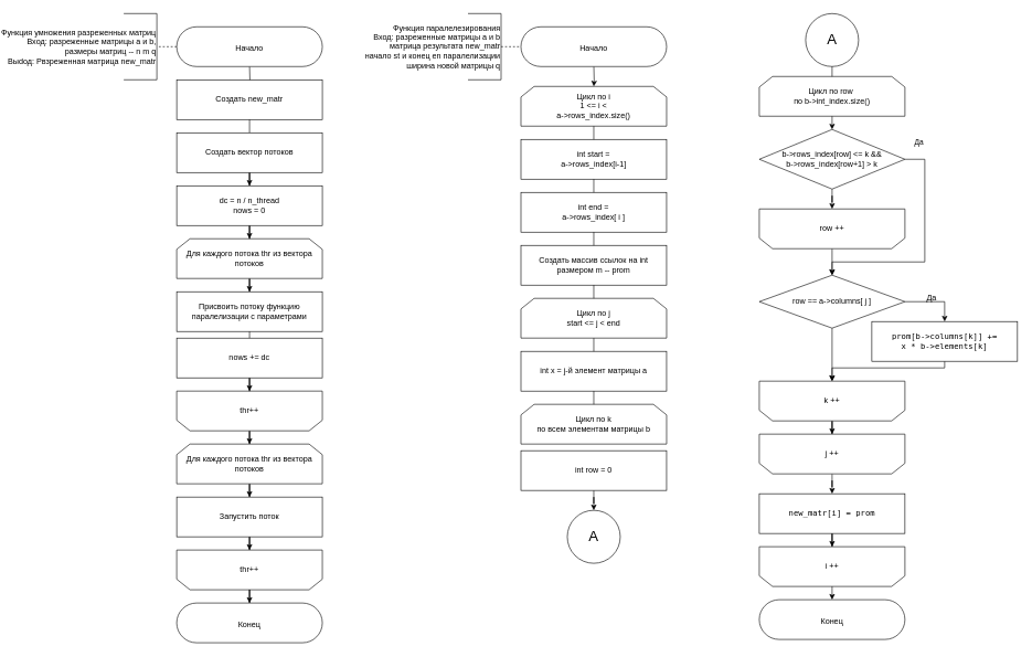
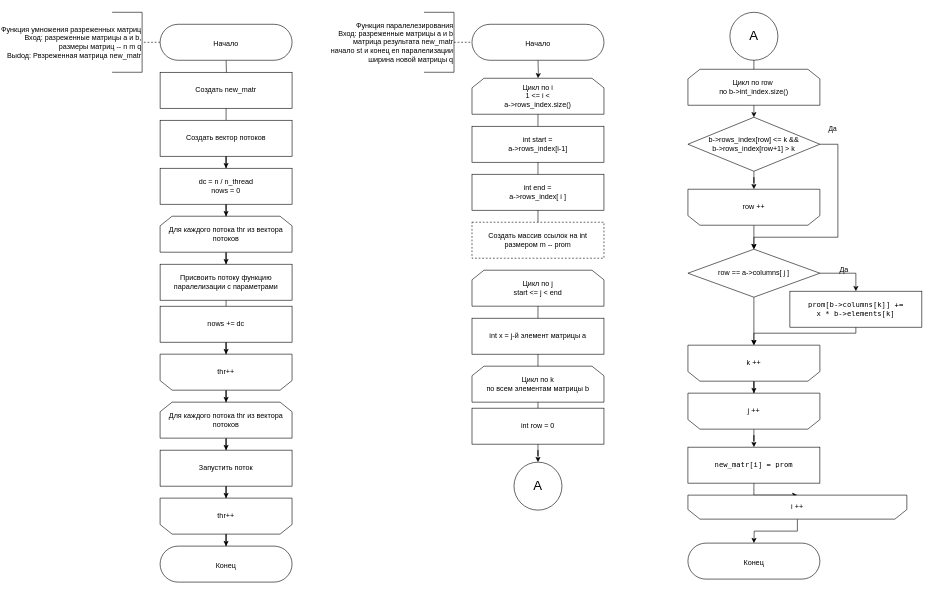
  <mxCell id="0" />
  <mxCell id="1" parent="0" />
  <mxCell id="2" style="edgeStyle=orthogonalEdgeStyle;rounded=0;orthogonalLoop=1;jettySize=auto;html=1;fontSize=12;fontColor=#000000;" parent="1" target="3" edge="1"><mxGeometry relative="1" as="geometry"><mxPoint x="210.067" y="100" as="sourcePoint" /></mxGeometry></mxCell>
  <mxCell id="3" value="Создать new_matr" style="rounded=0;whiteSpace=wrap;html=1;strokeWidth=1;" parent="1" vertex="1"><mxGeometry x="100" y="120" width="220" height="60" as="geometry" /></mxCell>
  <mxCell id="4" value="" style="endArrow=none;html=1;rounded=0;fontSize=12;fontColor=#000000;entryX=0.5;entryY=1;entryDx=0;entryDy=0;exitX=0.5;exitY=0;exitDx=0;exitDy=0;" parent="1" target="3" edge="1"><mxGeometry width="50" height="50" relative="1" as="geometry"><mxPoint x="210" y="200" as="sourcePoint" /><mxPoint x="300" y="430" as="targetPoint" /></mxGeometry></mxCell>
  <mxCell id="5" value="Цикл по i&lt;br&gt;1 &amp;lt;= i &amp;lt; &lt;br&gt;a-&amp;gt;rows_index.size()" style="shape=loopLimit;whiteSpace=wrap;html=1;shadow=0;sketch=0;strokeWidth=1;gradientColor=none;" parent="1" vertex="1"><mxGeometry x="620" y="130" width="220" height="60" as="geometry" /></mxCell>
  <mxCell id="6" value="int start = &lt;br&gt;a-&amp;gt;rows_index[i-1]" style="rounded=0;whiteSpace=wrap;html=1;strokeWidth=1;" parent="1" vertex="1"><mxGeometry x="620" y="210" width="220" height="60" as="geometry" /></mxCell>
  <mxCell id="7" value="int end = &lt;br&gt;a-&amp;gt;rows_index[ i ]" style="rounded=0;whiteSpace=wrap;html=1;strokeWidth=1;" parent="1" vertex="1"><mxGeometry x="620" y="290" width="220" height="60" as="geometry" /></mxCell>
- <mxCell id="8" value="Создать массив ссылок на int размером m -- prom" style="rounded=0;whiteSpace=wrap;html=1;strokeWidth=1;" parent="1" vertex="1"><mxGeometry x="620" y="370" width="220" height="60" as="geometry" /></mxCell>
+ <mxCell id="8" value="Создать массив ссылок на int размером m -- prom" style="rounded=0;whiteSpace=wrap;html=1;strokeWidth=1;dashed=1;" parent="1" vertex="1"><mxGeometry x="620" y="370" width="220" height="60" as="geometry" /></mxCell>
  <mxCell id="9" value="Цикл по j&lt;br&gt;start &amp;lt;= j &amp;lt; end" style="shape=loopLimit;whiteSpace=wrap;html=1;shadow=0;sketch=0;strokeWidth=1;gradientColor=none;" parent="1" vertex="1"><mxGeometry x="620" y="450" width="220" height="60" as="geometry" /></mxCell>
  <mxCell id="10" value="int x = j-й элемент матрицы a" style="rounded=0;whiteSpace=wrap;html=1;strokeWidth=1;" parent="1" vertex="1"><mxGeometry x="620" y="530" width="220" height="60" as="geometry" /></mxCell>
  <mxCell id="11" value="Цикл по k&lt;br&gt;по всем элементам матрицы b" style="shape=loopLimit;whiteSpace=wrap;html=1;shadow=0;sketch=0;strokeWidth=1;gradientColor=none;" parent="1" vertex="1"><mxGeometry x="620" y="610" width="220" height="60" as="geometry" /></mxCell>
  <mxCell id="12" style="edgeStyle=orthogonalEdgeStyle;rounded=0;orthogonalLoop=1;jettySize=auto;html=1;entryX=0.5;entryY=0;entryDx=0;entryDy=0;" parent="1" source="13" target="67" edge="1"><mxGeometry relative="1" as="geometry" /></mxCell>
  <mxCell id="13" value="int row = 0" style="rounded=0;whiteSpace=wrap;html=1;strokeWidth=1;" parent="1" vertex="1"><mxGeometry x="620" y="680" width="220" height="60" as="geometry" /></mxCell>
  <mxCell id="14" value="Цикл по row&amp;nbsp;&lt;br&gt;по b-&amp;gt;int_index.size()" style="shape=loopLimit;whiteSpace=wrap;html=1;shadow=0;sketch=0;strokeWidth=1;gradientColor=none;" parent="1" vertex="1"><mxGeometry x="980" y="115" width="220" height="60" as="geometry" /></mxCell>
  <mxCell id="15" value="" style="endArrow=none;html=1;rounded=0;fontSize=12;fontColor=#000000;entryX=0.5;entryY=1;entryDx=0;entryDy=0;exitX=0.5;exitY=0;exitDx=0;exitDy=0;" parent="1" source="6" target="5" edge="1"><mxGeometry width="50" height="50" relative="1" as="geometry"><mxPoint x="770" y="330" as="sourcePoint" /><mxPoint x="820" y="280" as="targetPoint" /></mxGeometry></mxCell>
  <mxCell id="16" value="" style="endArrow=none;html=1;rounded=0;fontSize=12;fontColor=#000000;entryX=0.5;entryY=1;entryDx=0;entryDy=0;exitX=0.5;exitY=0;exitDx=0;exitDy=0;" parent="1" source="7" target="6" edge="1"><mxGeometry width="50" height="50" relative="1" as="geometry"><mxPoint x="770" y="330" as="sourcePoint" /><mxPoint x="820" y="280" as="targetPoint" /></mxGeometry></mxCell>
  <mxCell id="17" value="" style="endArrow=none;html=1;rounded=0;fontSize=12;fontColor=#000000;entryX=0.5;entryY=1;entryDx=0;entryDy=0;exitX=0.5;exitY=0;exitDx=0;exitDy=0;" parent="1" source="8" target="7" edge="1"><mxGeometry width="50" height="50" relative="1" as="geometry"><mxPoint x="770" y="570" as="sourcePoint" /><mxPoint x="820" y="520" as="targetPoint" /></mxGeometry></mxCell>
- <mxCell id="18" value="" style="endArrow=none;html=1;rounded=0;fontSize=12;fontColor=#000000;entryX=0.5;entryY=1;entryDx=0;entryDy=0;exitX=0.5;exitY=0;exitDx=0;exitDy=0;" parent="1" source="9" target="8" edge="1"><mxGeometry width="50" height="50" relative="1" as="geometry"><mxPoint x="770" y="390" as="sourcePoint" /><mxPoint x="820" y="340" as="targetPoint" /></mxGeometry></mxCell>
  <mxCell id="19" value="" style="endArrow=none;html=1;rounded=0;fontSize=12;fontColor=#000000;entryX=0.5;entryY=1;entryDx=0;entryDy=0;exitX=0.5;exitY=0;exitDx=0;exitDy=0;" parent="1" source="10" target="9" edge="1"><mxGeometry width="50" height="50" relative="1" as="geometry"><mxPoint x="770" y="390" as="sourcePoint" /><mxPoint x="820" y="340" as="targetPoint" /></mxGeometry></mxCell>
  <mxCell id="20" value="" style="endArrow=none;html=1;rounded=0;fontSize=12;fontColor=#000000;entryX=0.5;entryY=1;entryDx=0;entryDy=0;exitX=0.5;exitY=0;exitDx=0;exitDy=0;" parent="1" source="11" target="10" edge="1"><mxGeometry width="50" height="50" relative="1" as="geometry"><mxPoint x="770" y="690" as="sourcePoint" /><mxPoint x="820" y="640" as="targetPoint" /></mxGeometry></mxCell>
+ <mxCell id="21" value="" style="endArrow=none;html=1;rounded=0;fontSize=12;fontColor=#000000;entryX=0.5;entryY=1;entryDx=0;entryDy=0;" parent="1" source="13" target="11" edge="1"><mxGeometry width="50" height="50" relative="1" as="geometry"><mxPoint x="770" y="690" as="sourcePoint" /><mxPoint x="820" y="640" as="targetPoint" /></mxGeometry></mxCell>
  <mxCell id="22" value="" style="endArrow=none;html=1;rounded=0;fontSize=12;fontColor=#000000;entryX=0.5;entryY=1;entryDx=0;entryDy=0;exitX=0.5;exitY=0;exitDx=0;exitDy=0;" parent="1" source="14" edge="1"><mxGeometry width="50" height="50" relative="1" as="geometry"><mxPoint x="1140" y="245" as="sourcePoint" /><mxPoint x="1090" y="95" as="targetPoint" /></mxGeometry></mxCell>
  <mxCell id="23" style="edgeStyle=orthogonalEdgeStyle;rounded=0;orthogonalLoop=1;jettySize=auto;html=1;" edge="1" parent="1" source="24" target="31"><mxGeometry relative="1" as="geometry" /></mxCell>
  <mxCell id="24" value="row ++" style="shape=loopLimit;whiteSpace=wrap;html=1;shadow=0;sketch=0;strokeWidth=1;gradientColor=none;flipV=1;" parent="1" vertex="1"><mxGeometry x="980" y="315" width="220" height="60" as="geometry" /></mxCell>
  <mxCell id="25" style="edgeStyle=orthogonalEdgeStyle;rounded=0;orthogonalLoop=1;jettySize=auto;html=1;entryX=0.5;entryY=0;entryDx=0;entryDy=0;" parent="1" source="28" target="31" edge="1"><mxGeometry relative="1" as="geometry"><mxPoint x="1171" y="455" as="targetPoint" /><Array as="points"><mxPoint x="1230" y="240" /><mxPoint x="1230" y="395" /><mxPoint x="1090" y="395" /></Array></mxGeometry></mxCell>
  <mxCell id="26" value="Да" style="edgeLabel;html=1;align=center;verticalAlign=middle;resizable=0;points=[];" parent="25" vertex="1" connectable="0"><mxGeometry x="-0.574" y="-4" relative="1" as="geometry"><mxPoint x="-6" y="-70" as="offset" /></mxGeometry></mxCell>
  <mxCell id="27" style="edgeStyle=orthogonalEdgeStyle;rounded=0;orthogonalLoop=1;jettySize=auto;html=1;entryX=0.5;entryY=0;entryDx=0;entryDy=0;" parent="1" source="28" target="24" edge="1"><mxGeometry relative="1" as="geometry" /></mxCell>
  <mxCell id="28" value="b-&amp;gt;rows_index[row] &amp;lt;= k &amp;amp;&amp;amp;&lt;br&gt;b-&amp;gt;rows_index[row+1] &amp;gt; k" style="rhombus;whiteSpace=wrap;html=1;strokeWidth=1;" parent="1" vertex="1"><mxGeometry x="980" y="195" width="220" height="90" as="geometry" /></mxCell>
  <mxCell id="29" style="edgeStyle=orthogonalEdgeStyle;rounded=0;orthogonalLoop=1;jettySize=auto;html=1;entryX=0.5;entryY=0;entryDx=0;entryDy=0;fontSize=12;fontColor=#000000;" parent="1" source="31" target="34" edge="1"><mxGeometry relative="1" as="geometry"><Array as="points"><mxPoint x="1260" y="455" /></Array></mxGeometry></mxCell>
  <mxCell id="30" style="edgeStyle=orthogonalEdgeStyle;rounded=0;orthogonalLoop=1;jettySize=auto;html=1;entryX=0.5;entryY=0;entryDx=0;entryDy=0;fontSize=12;fontColor=#000000;" parent="1" source="31" target="36" edge="1"><mxGeometry relative="1" as="geometry" /></mxCell>
  <mxCell id="31" value="row == a-&amp;gt;columns[ j ]" style="rhombus;whiteSpace=wrap;html=1;strokeWidth=1;" parent="1" vertex="1"><mxGeometry x="980" y="415" width="220" height="80" as="geometry" /></mxCell>
  <mxCell id="32" style="edgeStyle=orthogonalEdgeStyle;rounded=0;orthogonalLoop=1;jettySize=auto;html=1;fontSize=12;fontColor=#000000;exitX=0.5;exitY=1;exitDx=0;exitDy=0;" parent="1" source="39" target="38" edge="1"><mxGeometry relative="1" as="geometry"><mxPoint x="1090.067" y="765" as="sourcePoint" /></mxGeometry></mxCell>
  <mxCell id="33" style="edgeStyle=orthogonalEdgeStyle;rounded=0;orthogonalLoop=1;jettySize=auto;html=1;entryX=0.5;entryY=0;entryDx=0;entryDy=0;fontSize=12;fontColor=#000000;" parent="1" source="34" target="36" edge="1"><mxGeometry relative="1" as="geometry"><Array as="points"><mxPoint x="1260" y="555" /><mxPoint x="1090" y="555" /></Array></mxGeometry></mxCell>
  <mxCell id="34" value="&lt;span style=&quot;font-family: &amp;quot;Droid Sans Mono&amp;quot;, &amp;quot;monospace&amp;quot;, monospace;&quot;&gt;prom[b-&amp;gt;columns[k]] +=&lt;br&gt;x * b-&amp;gt;elements[k]&lt;/span&gt;" style="rounded=0;whiteSpace=wrap;html=1;labelBackgroundColor=#FFFFFF;strokeWidth=1;fontSize=12;fontColor=#000000;" parent="1" vertex="1"><mxGeometry x="1150" y="485" width="220" height="60" as="geometry" /></mxCell>
  <mxCell id="35" style="edgeStyle=orthogonalEdgeStyle;rounded=0;orthogonalLoop=1;jettySize=auto;html=1;entryX=0.5;entryY=0;entryDx=0;entryDy=0;fontSize=12;fontColor=#000000;" parent="1" source="36" target="39" edge="1"><mxGeometry relative="1" as="geometry" /></mxCell>
  <mxCell id="36" value="k ++" style="shape=loopLimit;whiteSpace=wrap;html=1;shadow=0;sketch=0;strokeWidth=1;gradientColor=none;flipV=1;" parent="1" vertex="1"><mxGeometry x="980" y="575" width="220" height="60" as="geometry" /></mxCell>
  <mxCell id="37" style="edgeStyle=orthogonalEdgeStyle;rounded=0;orthogonalLoop=1;jettySize=auto;html=1;fontSize=12;fontColor=#000000;" parent="1" source="38" target="41" edge="1"><mxGeometry relative="1" as="geometry" /></mxCell>
  <mxCell id="38" value="&lt;font face=&quot;Droid Sans Mono, monospace, monospace&quot;&gt;new_matr[i] = prom&lt;/font&gt;" style="rounded=0;whiteSpace=wrap;html=1;labelBackgroundColor=#FFFFFF;strokeWidth=1;fontSize=12;fontColor=#000000;" parent="1" vertex="1"><mxGeometry x="980" y="745" width="220" height="60" as="geometry" /></mxCell>
  <mxCell id="39" value="j ++" style="shape=loopLimit;whiteSpace=wrap;html=1;shadow=0;sketch=0;strokeWidth=1;gradientColor=none;flipV=1;" parent="1" vertex="1"><mxGeometry x="980" y="655" width="220" height="60" as="geometry" /></mxCell>
  <mxCell id="40" style="edgeStyle=orthogonalEdgeStyle;rounded=0;orthogonalLoop=1;jettySize=auto;html=1;fontSize=12;fontColor=#000000;" parent="1" source="41" edge="1"><mxGeometry relative="1" as="geometry"><mxPoint x="1090" y="905" as="targetPoint" /></mxGeometry></mxCell>
- <mxCell id="41" value="i ++" style="shape=loopLimit;whiteSpace=wrap;html=1;shadow=0;sketch=0;strokeWidth=1;gradientColor=none;flipV=1;" parent="1" vertex="1"><mxGeometry x="980" y="825" width="220" height="60" as="geometry" /></mxCell>
+ <mxCell id="41" value="i ++" style="shape=loopLimit;whiteSpace=wrap;html=1;shadow=0;sketch=0;strokeWidth=1;gradientColor=none;flipV=1;" parent="1" vertex="1"><mxGeometry x="980" y="825" width="365" height="40" as="geometry" /></mxCell>
  <mxCell id="42" style="edgeStyle=orthogonalEdgeStyle;rounded=0;orthogonalLoop=1;jettySize=auto;html=1;entryX=0.5;entryY=0;entryDx=0;entryDy=0;fontSize=22;fontColor=#000000;exitX=0.5;exitY=1;exitDx=0;exitDy=0;" parent="1" source="14" target="28" edge="1"><mxGeometry relative="1" as="geometry"><mxPoint x="1060" y="215" as="sourcePoint" /></mxGeometry></mxCell>
  <mxCell id="43" style="edgeStyle=orthogonalEdgeStyle;rounded=0;orthogonalLoop=1;jettySize=auto;html=1;" parent="1" target="5" edge="1"><mxGeometry relative="1" as="geometry"><mxPoint x="730.067" y="100" as="sourcePoint" /></mxGeometry></mxCell>
  <mxCell id="44" value="Функция умножения разреженных матриц&lt;br&gt;Вход: разреженные матрицы a и b,&lt;br&gt;&amp;nbsp;размеры матриц -- n m q&lt;br&gt;Выdод: Рвзреженная матрица new_matr" style="strokeWidth=1;html=1;shape=mxgraph.flowchart.annotation_1;align=right;pointerEvents=1;direction=west;" parent="1" vertex="1"><mxGeometry x="20" y="20" width="50" height="100" as="geometry" /></mxCell>
  <mxCell id="45" value="" style="endArrow=none;dashed=1;html=1;rounded=0;entryX=0;entryY=0.5;entryDx=0;entryDy=0;entryPerimeter=0;exitX=0;exitY=0.5;exitDx=0;exitDy=0;" parent="1" source="71" target="44" edge="1"><mxGeometry width="50" height="50" relative="1" as="geometry"><mxPoint x="100" y="70" as="sourcePoint" /><mxPoint x="390" y="380" as="targetPoint" /></mxGeometry></mxCell>
  <mxCell id="46" value="Функция паралелезирования&lt;br&gt;Вход: разреженные матрицы a и b&lt;br&gt;матрица результата new_matr&lt;br&gt;начало st и конец en паралелизации&lt;br&gt;ширина новой матрицы q" style="strokeWidth=1;html=1;shape=mxgraph.flowchart.annotation_1;align=right;pointerEvents=1;direction=west;" parent="1" vertex="1"><mxGeometry x="540" y="20" width="50" height="100" as="geometry" /></mxCell>
  <mxCell id="47" style="edgeStyle=orthogonalEdgeStyle;rounded=0;orthogonalLoop=1;jettySize=auto;html=1;" parent="1" source="48" target="61" edge="1"><mxGeometry relative="1" as="geometry" /></mxCell>
  <mxCell id="48" value="Создать вектор потоков" style="rounded=0;whiteSpace=wrap;html=1;" parent="1" vertex="1"><mxGeometry x="100" y="200" width="220" height="60" as="geometry" /></mxCell>
  <mxCell id="49" style="edgeStyle=orthogonalEdgeStyle;rounded=0;orthogonalLoop=1;jettySize=auto;html=1;" parent="1" source="50" target="51" edge="1"><mxGeometry relative="1" as="geometry" /></mxCell>
  <mxCell id="50" value="Для каждого потока thr из вектора потоков" style="shape=loopLimit;whiteSpace=wrap;html=1;shadow=0;sketch=0;strokeWidth=1;gradientColor=none;" parent="1" vertex="1"><mxGeometry x="100" y="360" width="220" height="60" as="geometry" /></mxCell>
  <mxCell id="51" value="Присвоить потоку функцию паралелизации с параметрами" style="rounded=0;whiteSpace=wrap;html=1;" parent="1" vertex="1"><mxGeometry x="100" y="440" width="220" height="60" as="geometry" /></mxCell>
  <mxCell id="52" style="edgeStyle=orthogonalEdgeStyle;rounded=0;orthogonalLoop=1;jettySize=auto;html=1;entryX=0.5;entryY=0;entryDx=0;entryDy=0;" parent="1" source="53" target="55" edge="1"><mxGeometry relative="1" as="geometry" /></mxCell>
  <mxCell id="53" value="thr++" style="shape=loopLimit;whiteSpace=wrap;html=1;shadow=0;sketch=0;strokeWidth=1;gradientColor=none;flipV=1;" parent="1" vertex="1"><mxGeometry x="100" y="590" width="220" height="60" as="geometry" /></mxCell>
  <mxCell id="54" style="edgeStyle=orthogonalEdgeStyle;rounded=0;orthogonalLoop=1;jettySize=auto;html=1;" parent="1" source="55" target="57" edge="1"><mxGeometry relative="1" as="geometry" /></mxCell>
  <mxCell id="55" value="Для каждого потока thr из вектора потоков" style="shape=loopLimit;whiteSpace=wrap;html=1;shadow=0;sketch=0;strokeWidth=1;gradientColor=none;" parent="1" vertex="1"><mxGeometry x="100" y="670" width="220" height="60" as="geometry" /></mxCell>
  <mxCell id="56" style="edgeStyle=orthogonalEdgeStyle;rounded=0;orthogonalLoop=1;jettySize=auto;html=1;entryX=0.5;entryY=0;entryDx=0;entryDy=0;" parent="1" source="57" target="59" edge="1"><mxGeometry relative="1" as="geometry" /></mxCell>
  <mxCell id="57" value="Запустить поток" style="rounded=0;whiteSpace=wrap;html=1;" parent="1" vertex="1"><mxGeometry x="100" y="750" width="220" height="60" as="geometry" /></mxCell>
  <mxCell id="58" style="edgeStyle=orthogonalEdgeStyle;rounded=0;orthogonalLoop=1;jettySize=auto;html=1;entryX=0.5;entryY=0;entryDx=0;entryDy=0;" parent="1" source="59" target="65" edge="1"><mxGeometry relative="1" as="geometry" /></mxCell>
  <mxCell id="59" value="thr++" style="shape=loopLimit;whiteSpace=wrap;html=1;shadow=0;sketch=0;strokeWidth=1;gradientColor=none;flipV=1;" parent="1" vertex="1"><mxGeometry x="100" y="830" width="220" height="60" as="geometry" /></mxCell>
  <mxCell id="60" style="edgeStyle=orthogonalEdgeStyle;rounded=0;orthogonalLoop=1;jettySize=auto;html=1;" parent="1" source="61" target="50" edge="1"><mxGeometry relative="1" as="geometry" /></mxCell>
  <mxCell id="61" value="dc = n / n_thread&lt;br&gt;nows = 0" style="rounded=0;whiteSpace=wrap;html=1;" parent="1" vertex="1"><mxGeometry x="100" y="280" width="220" height="60" as="geometry" /></mxCell>
  <mxCell id="62" style="edgeStyle=orthogonalEdgeStyle;rounded=0;orthogonalLoop=1;jettySize=auto;html=1;" parent="1" source="63" target="53" edge="1"><mxGeometry relative="1" as="geometry" /></mxCell>
  <mxCell id="63" value="nows += dc" style="rounded=0;whiteSpace=wrap;html=1;" parent="1" vertex="1"><mxGeometry x="100" y="510" width="220" height="60" as="geometry" /></mxCell>
  <mxCell id="64" value="" style="endArrow=none;html=1;rounded=0;entryX=0.5;entryY=1;entryDx=0;entryDy=0;exitX=0.5;exitY=0;exitDx=0;exitDy=0;" parent="1" source="63" target="51" edge="1"><mxGeometry width="50" height="50" relative="1" as="geometry"><mxPoint x="-10" y="590" as="sourcePoint" /><mxPoint x="40" y="540" as="targetPoint" /></mxGeometry></mxCell>
  <mxCell id="65" value="&lt;font style=&quot;font-size: 12px;&quot;&gt;Конец&lt;/font&gt;" style="rounded=1;whiteSpace=wrap;html=1;labelBackgroundColor=#FFFFFF;strokeWidth=1;fontSize=22;fontColor=#000000;arcSize=50;" parent="1" vertex="1"><mxGeometry x="100" y="910" width="220" height="60" as="geometry" /></mxCell>
  <mxCell id="66" value="&lt;font style=&quot;font-size: 12px;&quot;&gt;Конец&lt;/font&gt;" style="rounded=1;whiteSpace=wrap;html=1;labelBackgroundColor=#FFFFFF;strokeWidth=1;fontSize=22;fontColor=#000000;arcSize=50;" parent="1" vertex="1"><mxGeometry x="980" y="905" width="220" height="60" as="geometry" /></mxCell>
  <mxCell id="67" value="&lt;font style=&quot;font-size: 22px;&quot;&gt;A&lt;/font&gt;" style="ellipse;whiteSpace=wrap;html=1;aspect=fixed;labelBackgroundColor=#FFFFFF;strokeWidth=1;fontSize=12;fontColor=#000000;" parent="1" vertex="1"><mxGeometry x="690" y="770" width="80" height="80" as="geometry" /></mxCell>
  <mxCell id="68" value="&lt;font style=&quot;font-size: 22px;&quot;&gt;A&lt;/font&gt;" style="ellipse;whiteSpace=wrap;html=1;aspect=fixed;labelBackgroundColor=#FFFFFF;strokeWidth=1;fontSize=12;fontColor=#000000;" parent="1" vertex="1"><mxGeometry x="1050" y="20" width="80" height="80" as="geometry" /></mxCell>
  <mxCell id="69" value="&lt;span style=&quot;font-size: 12px;&quot;&gt;Начало&lt;/span&gt;" style="rounded=1;whiteSpace=wrap;html=1;labelBackgroundColor=#FFFFFF;strokeWidth=1;fontSize=22;fontColor=#000000;arcSize=50;" parent="1" vertex="1"><mxGeometry x="620" y="40" width="220" height="60" as="geometry" /></mxCell>
  <mxCell id="70" value="" style="endArrow=none;dashed=1;html=1;rounded=0;entryX=0;entryY=0.5;entryDx=0;entryDy=0;exitX=0;exitY=0.5;exitDx=0;exitDy=0;exitPerimeter=0;" parent="1" source="46" target="69" edge="1"><mxGeometry width="50" height="50" relative="1" as="geometry"><mxPoint x="770" y="410" as="sourcePoint" /><mxPoint x="820" y="360" as="targetPoint" /></mxGeometry></mxCell>
  <mxCell id="71" value="&lt;span style=&quot;font-size: 12px;&quot;&gt;Начало&lt;/span&gt;" style="rounded=1;whiteSpace=wrap;html=1;labelBackgroundColor=#FFFFFF;strokeWidth=1;fontSize=22;fontColor=#000000;arcSize=50;" parent="1" vertex="1"><mxGeometry x="100" y="40" width="220" height="60" as="geometry" /></mxCell>
  <mxCell id="72" value="Да" style="text;html=1;align=center;verticalAlign=middle;resizable=0;points=[];autosize=1;strokeColor=none;fillColor=none;" parent="1" vertex="1"><mxGeometry x="1220" y="435" width="40" height="30" as="geometry" /></mxCell>
